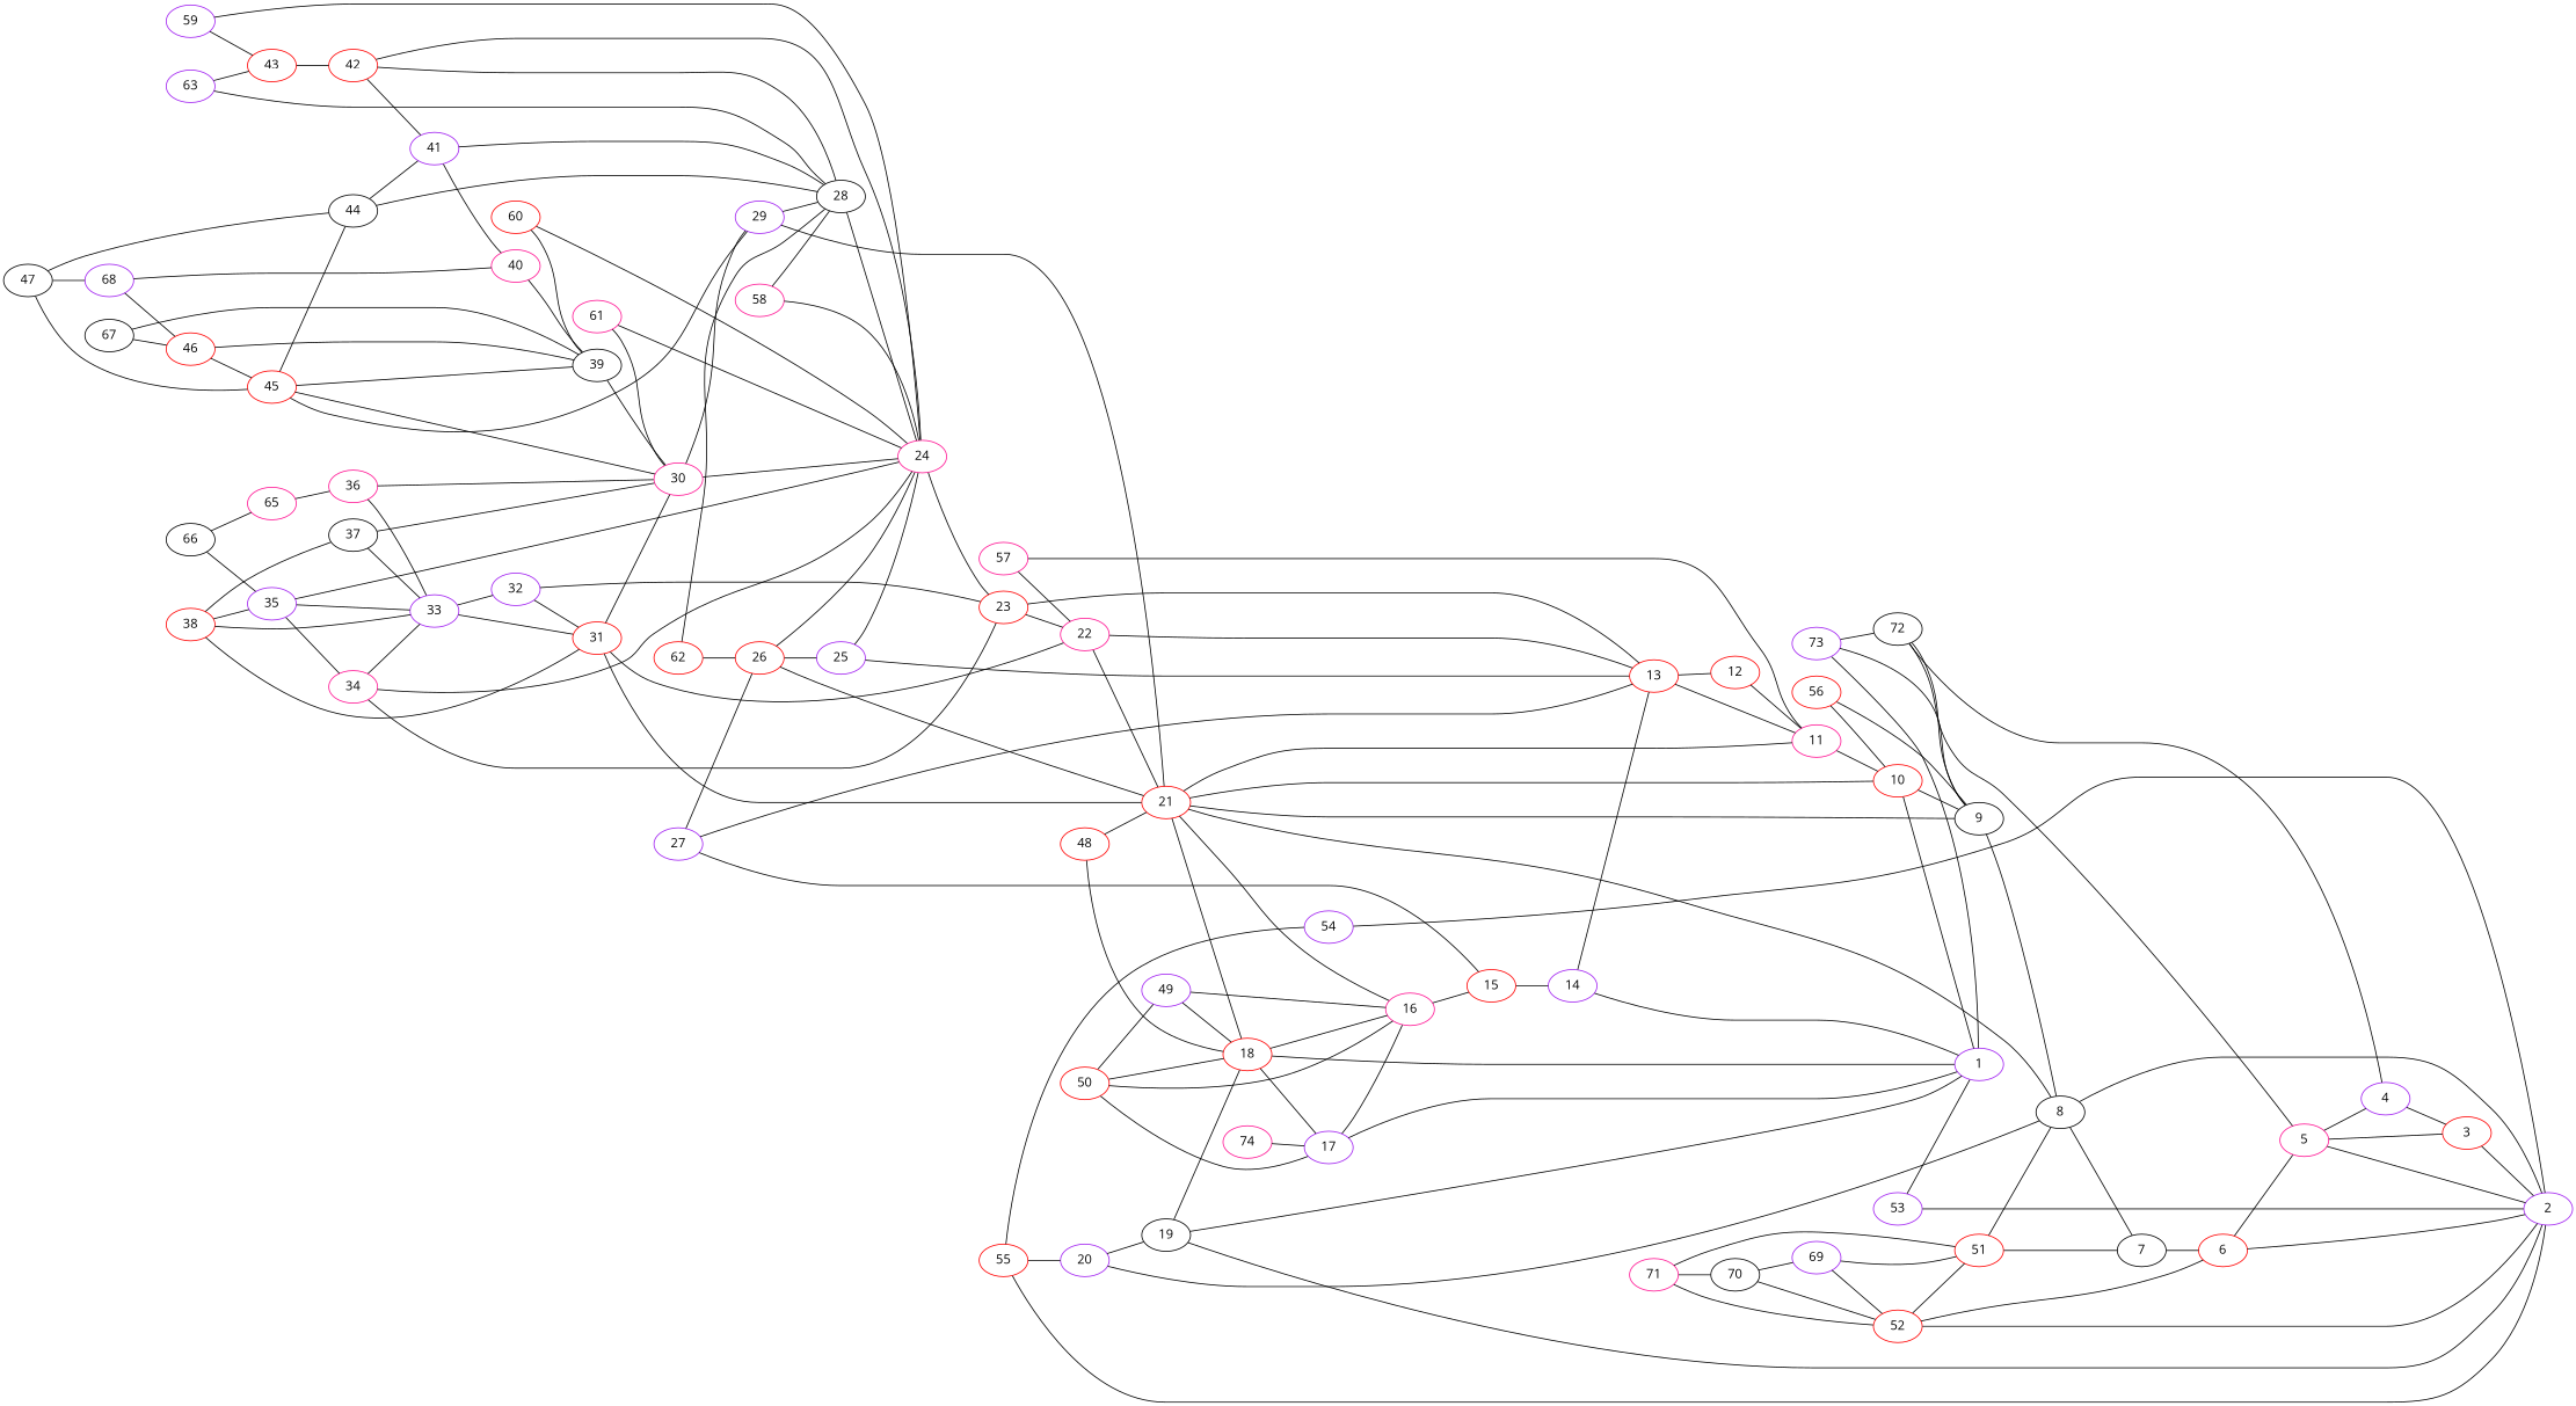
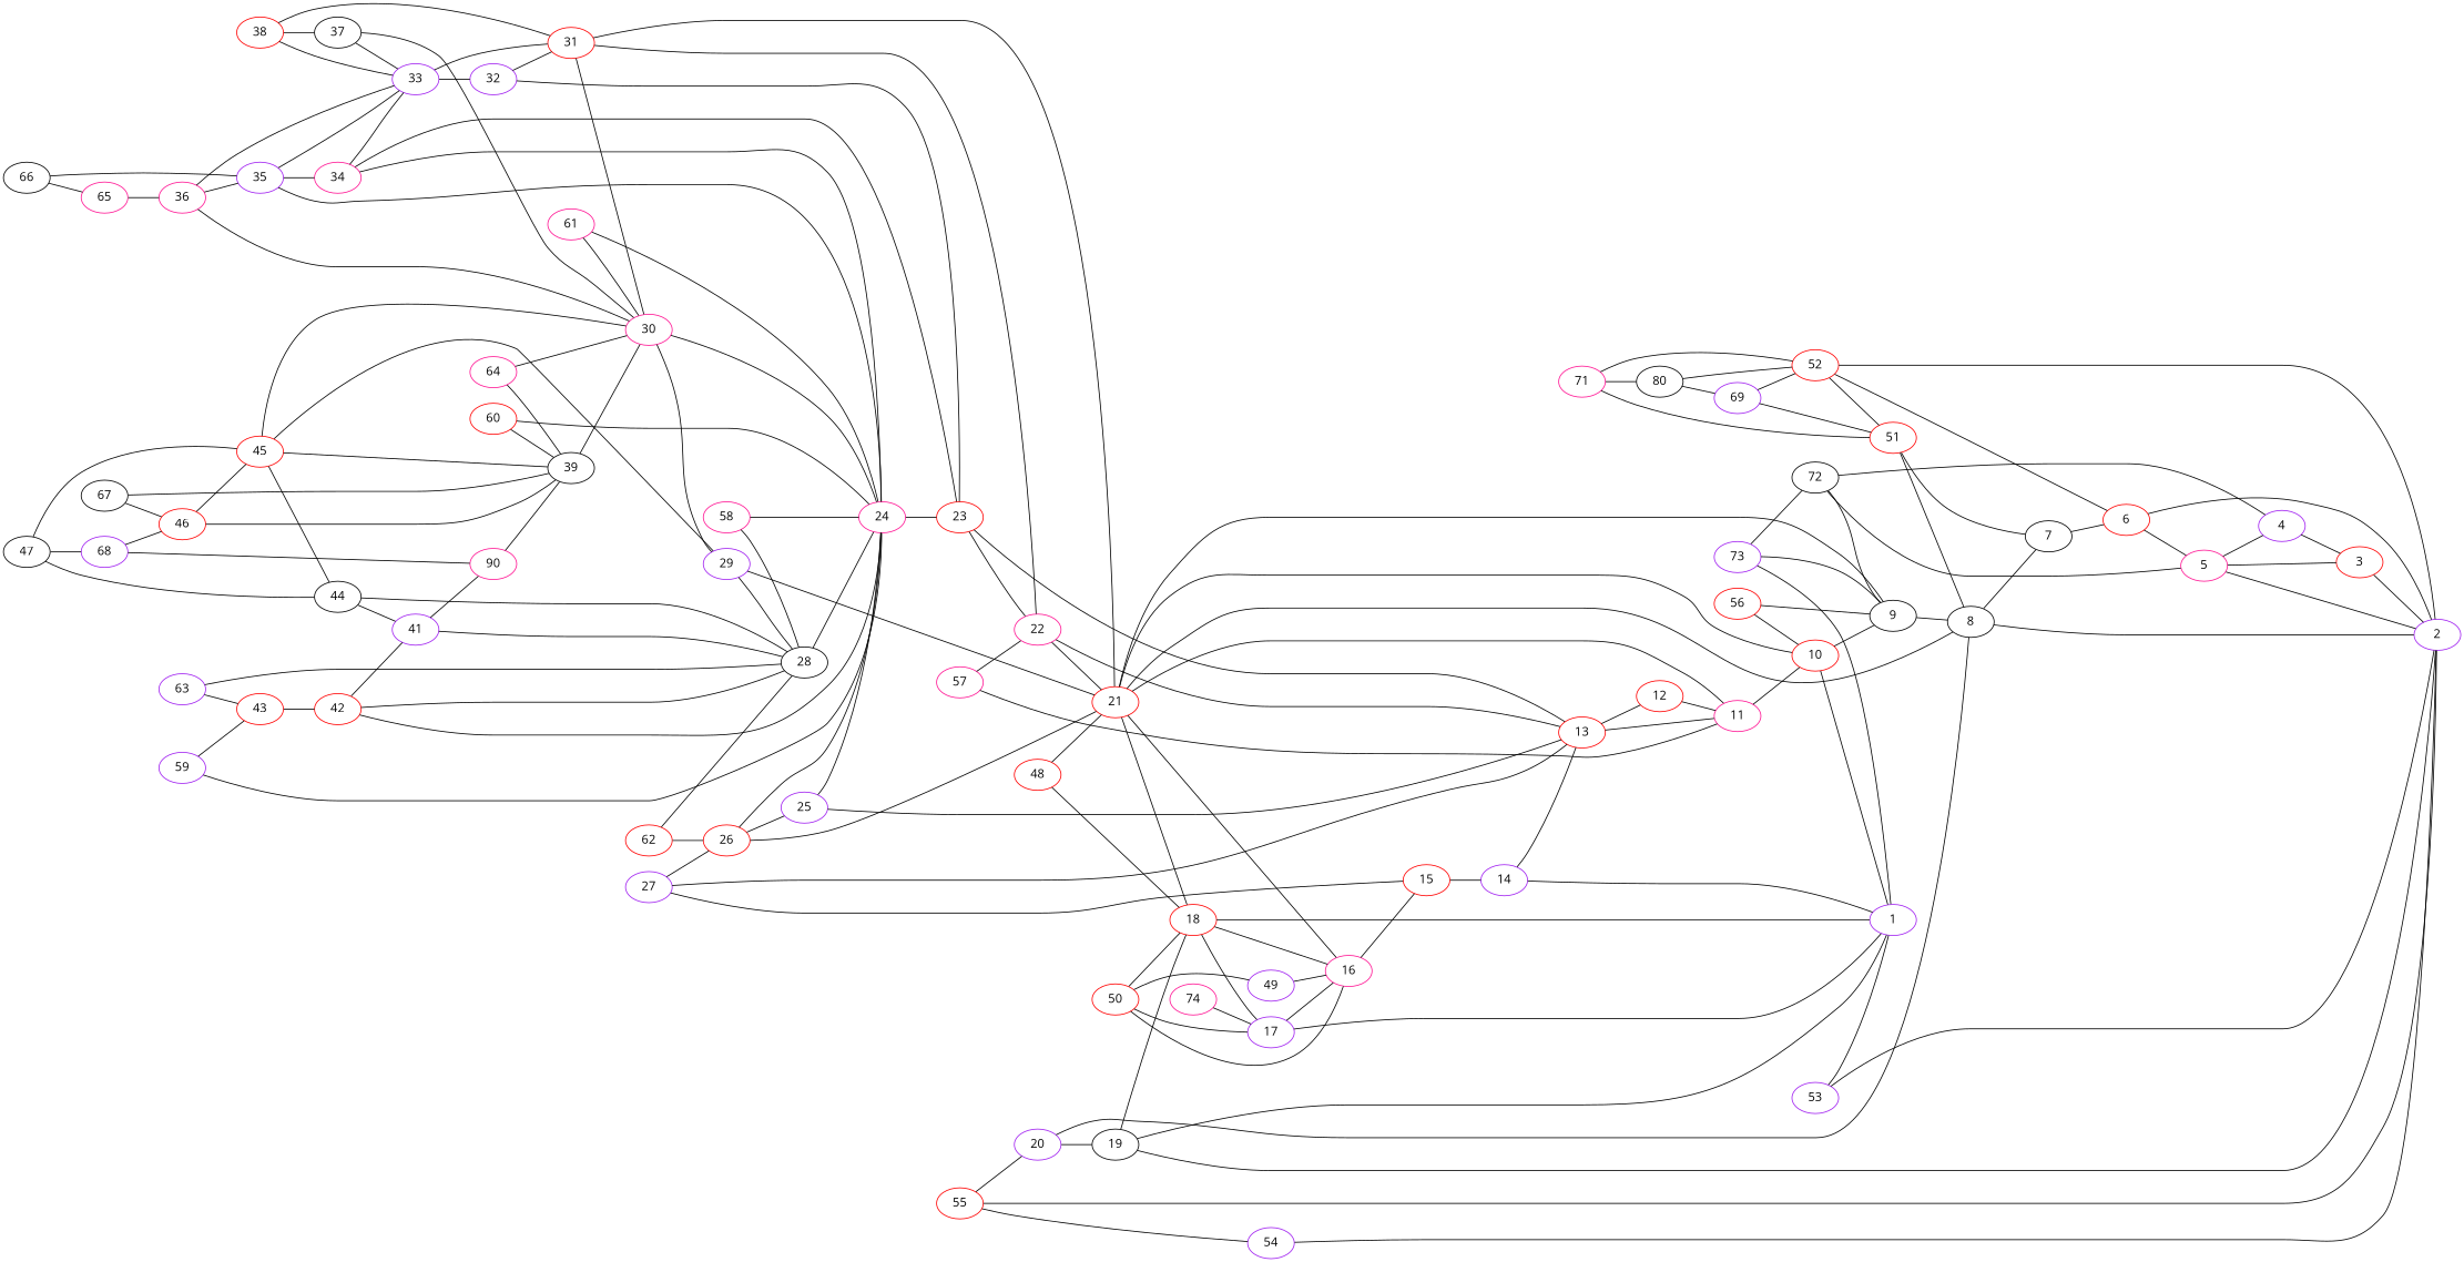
  graph {
    fontname="Open Sans"
    rankdir=LR
    node [color=red fontname="Open Sans"]
    edge [fontname="Open Sans"]
    2 [color=purple]
    3
    4 [color=purple]
    5 [color=deeppink]
    6
    7 [color=black]
    8 [color=black]
    9 [color=black]
    10
    1 [color=purple]
    11 [color=deeppink]
    12
    13
    14 [color=purple]
    15
    16 [color=deeppink]
    17 [color=purple]
    18
    19 [color=black]
    20 [color=purple]
    21
    22 [color=deeppink]
    23
    24 [color=deeppink]
    25 [color=purple]
    26
    27 [color=purple]
    28 [color=black]
    29 [color=purple]
    30 [color=deeppink]
    31
    32 [color=purple]
    33 [color=purple]
    34 [color=deeppink]
    35 [color=purple]
    36 [color=deeppink]
    37 [color=black]
    38
    39 [color=black]
-   40 [color=deeppink]
+   40 [color=deeppink label=90]
    41 [color=purple]
    42
    43
    44 [color=black]
    45
    46
    47 [color=black]
    68 [color=purple]
    48
    49 [color=purple]
    50
    51
    52
    53 [color=purple]
    54 [color=purple]
    55
    56
    57 [color=deeppink]
    58 [color=deeppink]
    59 [color=purple]
    60
    61 [color=deeppink]
    62
    63 [color=purple]
+   64 [color=deeppink]
    65 [color=deeppink]
    66 [color=black]
    67 [color=black]
    69 [color=purple]
-   70 [color=black]
+   70 [color=black label=80]
    71 [color=deeppink]
    72 [color=black]
    73 [color=purple]
    74 [color=deeppink]
    3 -- 2
    4 -- 3
    5 -- 2
    5 -- 3
    5 -- 4
    6 -- 2
    6 -- 5
    7 -- 6
    8 -- 2
    8 -- 7
    9 -- 8
    10 -- 9
    10 -- 1
    11 -- 10
    12 -- 11
    13 -- 11
    13 -- 12
    14 -- 1
    14 -- 13
    15 -- 14
    16 -- 15
    17 -- 1
    17 -- 16
    18 -- 1
    18 -- 16
    18 -- 17
    19 -- 2
    19 -- 1
    19 -- 18
    20 -- 8
    20 -- 19
    21 -- 8
    21 -- 9
    21 -- 10
    21 -- 11
    21 -- 16
    21 -- 18
    22 -- 13
    22 -- 21
    23 -- 13
    23 -- 22
    24 -- 23
    25 -- 13
    25 -- 24
    26 -- 21
    26 -- 24
    26 -- 25
    27 -- 13
    27 -- 15
    27 -- 26
    28 -- 24
    29 -- 21
    29 -- 28
    30 -- 24
    30 -- 29
    31 -- 21
    31 -- 22
    31 -- 30
    32 -- 23
    32 -- 31
    33 -- 31
    33 -- 32
    34 -- 23
    34 -- 24
    34 -- 33
    35 -- 24
    35 -- 33
    35 -- 34
    36 -- 30
    36 -- 33
-   38 -- 35
+   36 -- 35
    37 -- 30
    37 -- 33
    38 -- 31
    38 -- 33
    38 -- 37
    39 -- 30
    40 -- 39
    41 -- 28
    41 -- 40
    42 -- 24
    42 -- 28
    42 -- 41
    43 -- 42
    44 -- 28
    44 -- 41
    45 -- 29
    45 -- 30
    45 -- 39
    45 -- 44
    46 -- 39
    46 -- 45
    47 -- 44
    47 -- 45
    47 -- 68
    68 -- 40
    68 -- 46
    48 -- 18
    48 -- 21
    49 -- 16
-   49 -- 18
    50 -- 16
    50 -- 17
    50 -- 18
    50 -- 49
    51 -- 7
    51 -- 8
    52 -- 2
    52 -- 6
    52 -- 51
    53 -- 2
    53 -- 1
    54 -- 2
    55 -- 2
    55 -- 20
    55 -- 54
    56 -- 9
    56 -- 10
    57 -- 11
    57 -- 22
    58 -- 24
    58 -- 28
    59 -- 24
    59 -- 43
    60 -- 24
    60 -- 39
    61 -- 24
    61 -- 30
    62 -- 26
    62 -- 28
    63 -- 28
    63 -- 43
+   64 -- 30
+   64 -- 39
    65 -- 36
    66 -- 35
    66 -- 65
    67 -- 39
    67 -- 46
    69 -- 51
    69 -- 52
    70 -- 52
    70 -- 69
    71 -- 51
    71 -- 52
    71 -- 70
    72 -- 4
    72 -- 5
    72 -- 9
    73 -- 9
    73 -- 1
    73 -- 72
    74 -- 17
  }
